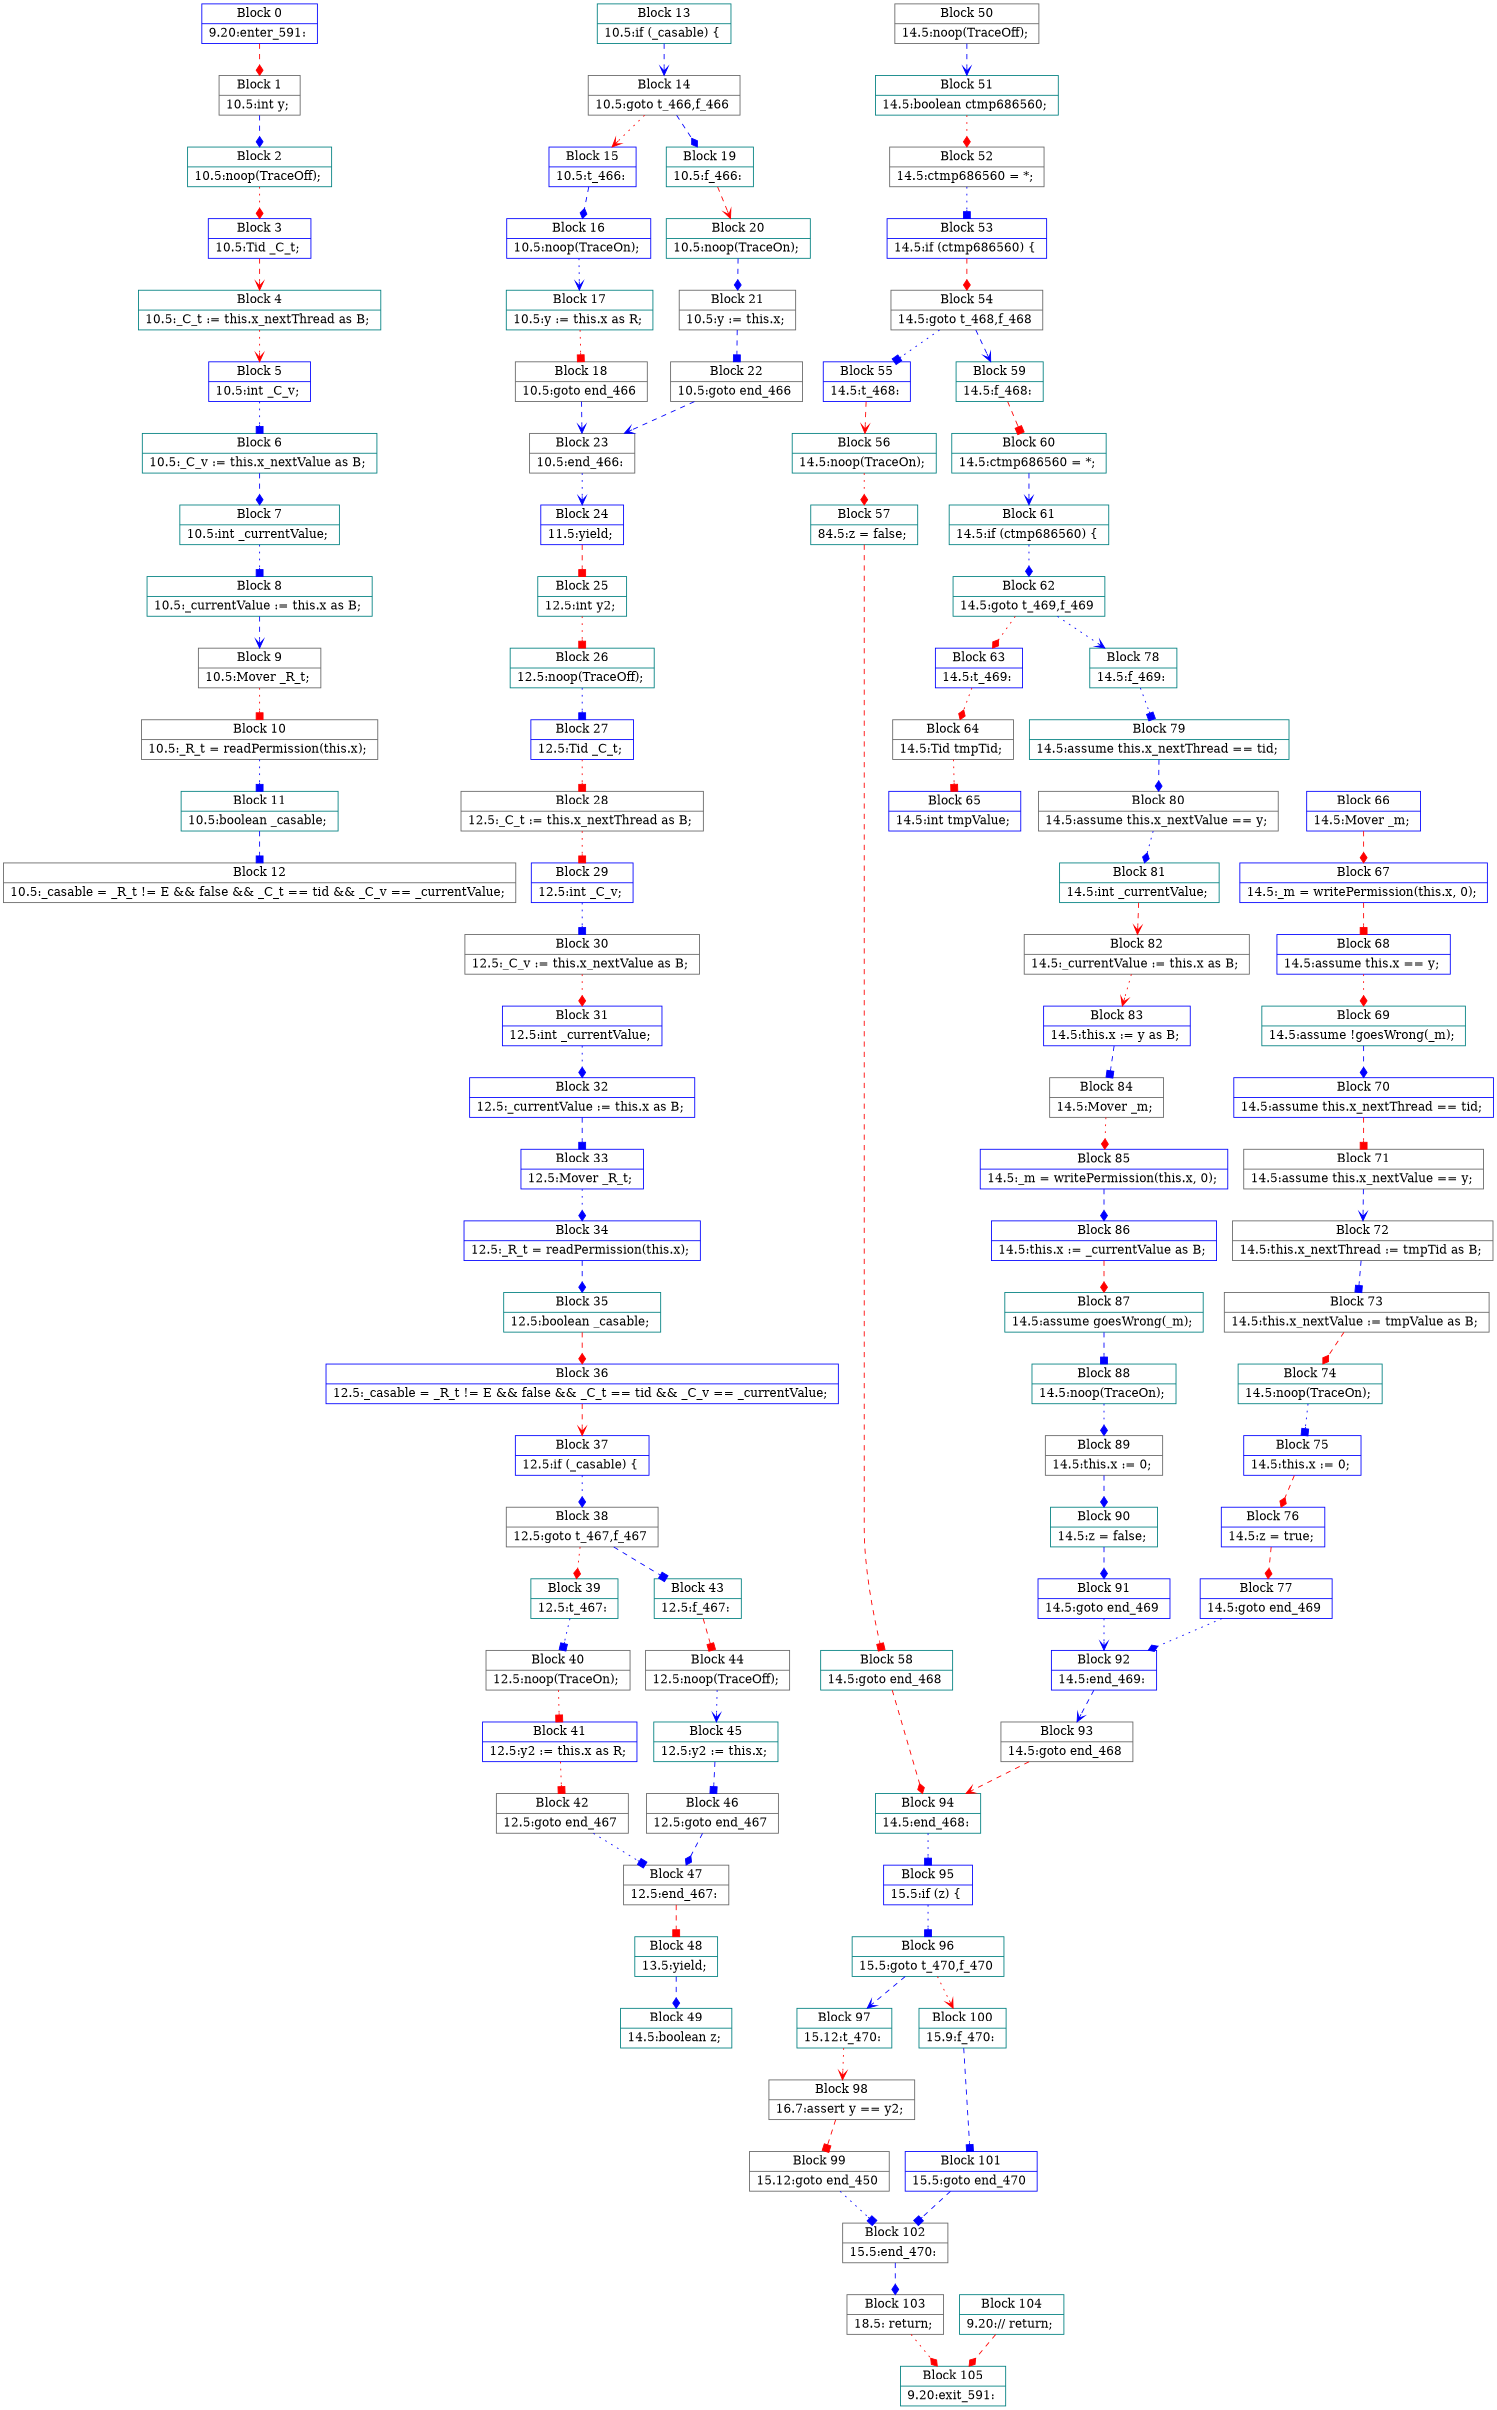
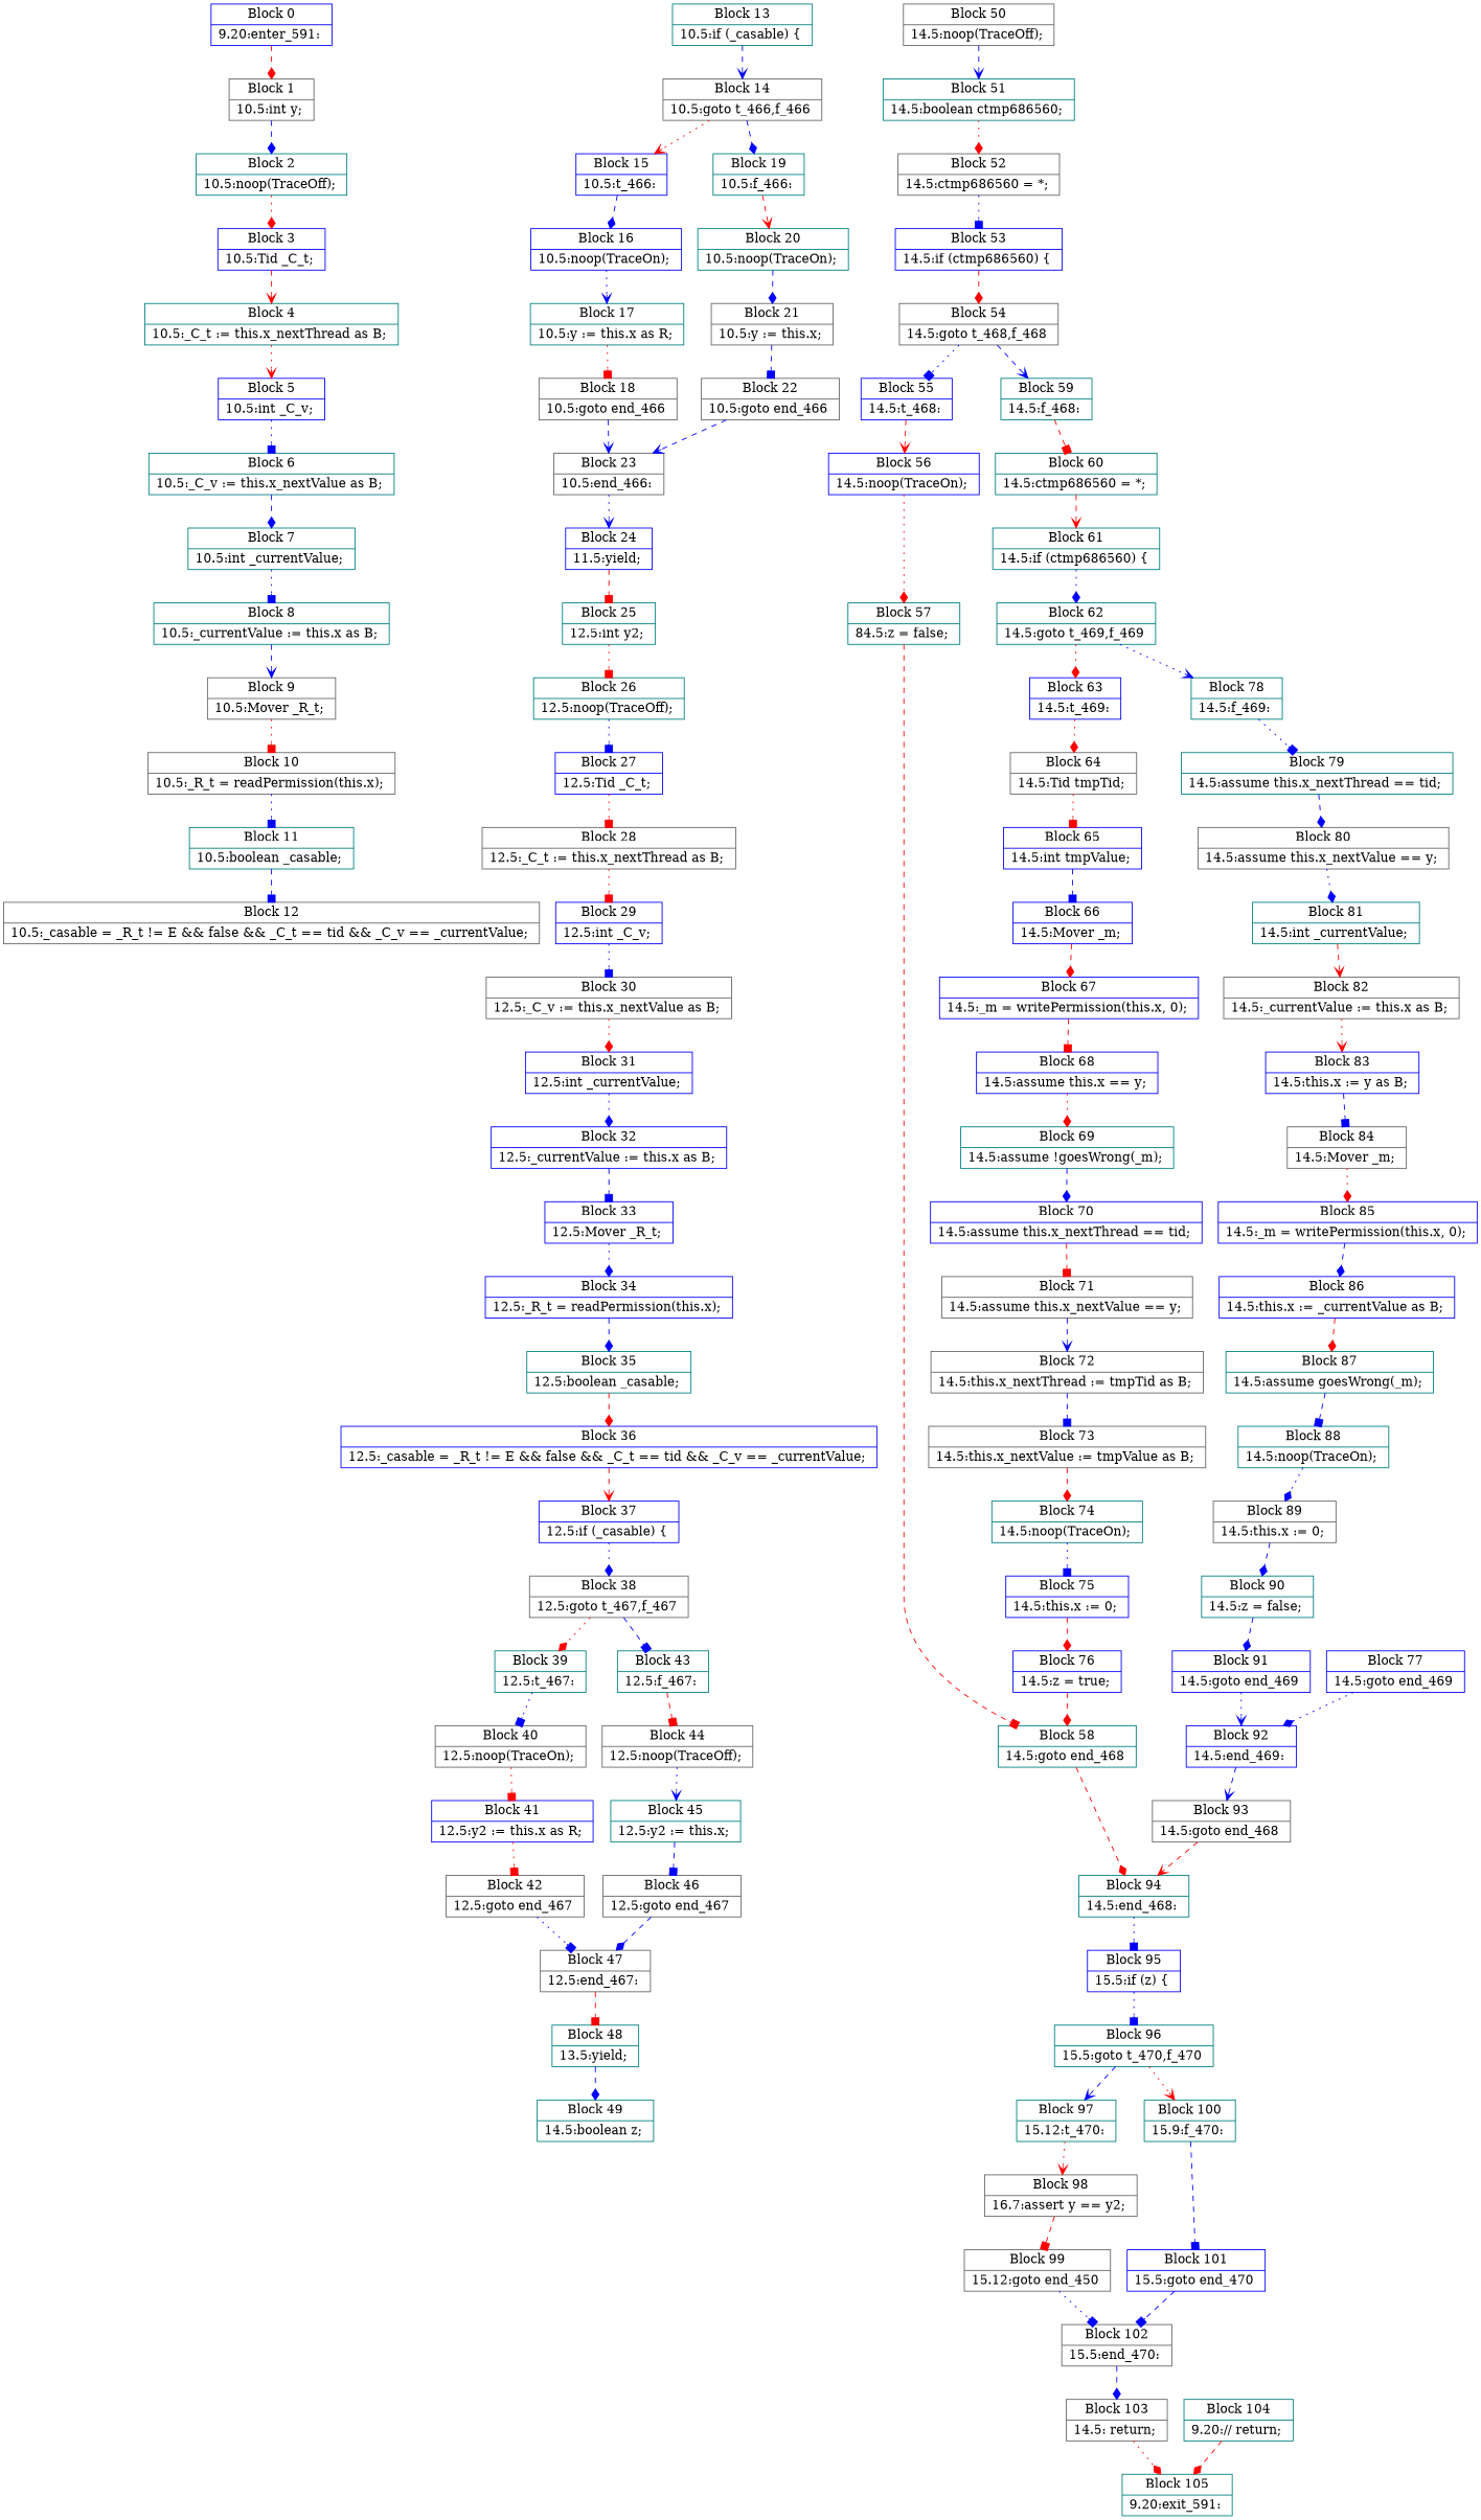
  digraph {
    node [color=teal shape=record]
    edge [arrowhead=diamond color=blue style=dashed]
    n1 [color=blue label="{Block 0|9.20:enter_591: \n}"]
    n2 [color=gray40 label="{Block 1|10.5:int y; \n}"]
    n3 [label="{Block 2|10.5:noop(TraceOff); \n}"]
    n4 [color=blue label="{Block 3|10.5:Tid _C_t; \n}"]
    n5 [label="{Block 4|10.5:_C_t := this.x_nextThread  as B; \n}"]
    n6 [color=blue label="{Block 5|10.5:int _C_v; \n}"]
    n7 [label="{Block 6|10.5:_C_v := this.x_nextValue  as B; \n}"]
    n8 [label="{Block 7|10.5:int _currentValue; \n}"]
    n9 [label="{Block 8|10.5:_currentValue := this.x  as B; \n}"]
    n10 [color=gray40 label="{Block 9|10.5:Mover _R_t; \n}"]
    n11 [color=gray40 label="{Block 10|10.5:_R_t = readPermission(this.x); \n}"]
    n12 [label="{Block 11|10.5:boolean _casable; \n}"]
    n13 [color=gray40 label="{Block 12|10.5:_casable = _R_t != E && false && _C_t == tid && _C_v == _currentValue; \n}"]
    n14 [label="{Block 13|10.5:if (_casable) \{ \n}"]
    n15 [color=gray40 label="{Block 14|10.5:goto t_466,f_466 \n}"]
    n16 [color=blue label="{Block 15|10.5:t_466: \n}"]
    n17 [label="{Block 19|10.5:f_466: \n}"]
    n18 [color=blue label="{Block 16|10.5:noop(TraceOn); \n}"]
    n19 [label="{Block 20|10.5:noop(TraceOn); \n}"]
    n20 [label="{Block 17|10.5:y := this.x  as R; \n}"]
    n21 [color=gray40 label="{Block 18|10.5:goto end_466 \n}"]
    n22 [color=gray40 label="{Block 23|10.5:end_466: \n}"]
    n23 [color=blue label="{Block 24|11.5:yield; \n}"]
    n24 [color=gray40 label="{Block 21|10.5:y := this.x; \n}"]
    n25 [color=gray40 label="{Block 22|10.5:goto end_466 \n}"]
    n26 [label="{Block 25|12.5:int y2; \n}"]
    n27 [label="{Block 26|12.5:noop(TraceOff); \n}"]
    n28 [color=blue label="{Block 27|12.5:Tid _C_t; \n}"]
    n29 [color=gray40 label="{Block 28|12.5:_C_t := this.x_nextThread  as B; \n}"]
    n30 [color=blue label="{Block 29|12.5:int _C_v; \n}"]
    n31 [color=gray40 label="{Block 30|12.5:_C_v := this.x_nextValue  as B; \n}"]
    n32 [color=blue label="{Block 31|12.5:int _currentValue; \n}"]
    n33 [color=blue label="{Block 32|12.5:_currentValue := this.x  as B; \n}"]
    n34 [color=blue label="{Block 33|12.5:Mover _R_t; \n}"]
    n35 [color=blue label="{Block 34|12.5:_R_t = readPermission(this.x); \n}"]
    n36 [label="{Block 35|12.5:boolean _casable; \n}"]
    n37 [color=blue label="{Block 36|12.5:_casable = _R_t != E && false && _C_t == tid && _C_v == _currentValue; \n}"]
    n38 [color=blue label="{Block 37|12.5:if (_casable) \{ \n}"]
    n39 [color=gray40 label="{Block 38|12.5:goto t_467,f_467 \n}"]
    n40 [label="{Block 39|12.5:t_467: \n}"]
    n41 [label="{Block 43|12.5:f_467: \n}"]
    n42 [color=gray40 label="{Block 40|12.5:noop(TraceOn); \n}"]
    n43 [color=gray40 label="{Block 44|12.5:noop(TraceOff); \n}"]
    n44 [color=blue label="{Block 41|12.5:y2 := this.x  as R; \n}"]
    n45 [color=gray40 label="{Block 42|12.5:goto end_467 \n}"]
    n46 [color=gray40 label="{Block 47|12.5:end_467: \n}"]
    n47 [label="{Block 48|13.5:yield; \n}"]
    n48 [label="{Block 45|12.5:y2 := this.x; \n}"]
    n49 [color=gray40 label="{Block 46|12.5:goto end_467 \n}"]
    n50 [label="{Block 49|14.5:boolean z; \n}"]
    n51 [color=gray40 label="{Block 50|14.5:noop(TraceOff); \n}"]
    n52 [label="{Block 51|14.5:boolean ctmp686560; \n}"]
    n53 [color=gray40 label="{Block 52|14.5:ctmp686560 = *; \n}"]
    n54 [color=blue label="{Block 53|14.5:if (ctmp686560) \{ \n}"]
    n55 [color=gray40 label="{Block 54|14.5:goto t_468,f_468 \n}"]
    n56 [color=blue label="{Block 55|14.5:t_468: \n}"]
    n57 [label="{Block 59|14.5:f_468: \n}"]
-   n58 [label="{Block 56|14.5:noop(TraceOn); \n}"]
+   n58 [color=blue label="{Block 56|14.5:noop(TraceOn); \n}"]
    n59 [label="{Block 60|14.5:ctmp686560 = *; \n}"]
    n60 [label="{Block 57|84.5:z = false; \n}"]
    n61 [label="{Block 58|14.5:goto end_468 \n}"]
    n62 [label="{Block 94|14.5:end_468: \n}"]
    n63 [color=blue label="{Block 95|15.5:if (z) \{ \n}"]
    n64 [label="{Block 61|14.5:if (ctmp686560) \{ \n}"]
    n65 [label="{Block 62|14.5:goto t_469,f_469 \n}"]
    n66 [color=blue label="{Block 63|14.5:t_469: \n}"]
    n67 [label="{Block 78|14.5:f_469: \n}"]
    n68 [color=gray40 label="{Block 64|14.5:Tid tmpTid; \n}"]
    n69 [label="{Block 79|14.5:assume this.x_nextThread == tid; \n}"]
    n70 [color=blue label="{Block 65|14.5:int tmpValue; \n}"]
    n71 [color=blue label="{Block 66|14.5:Mover _m; \n}"]
    n72 [color=blue label="{Block 67|14.5:_m = writePermission(this.x, 0); \n}"]
    n73 [color=blue label="{Block 68|14.5:assume this.x == y; \n}"]
    n74 [label="{Block 69|14.5:assume !goesWrong(_m); \n}"]
    n75 [color=blue label="{Block 70|14.5:assume this.x_nextThread == tid; \n}"]
    n76 [color=gray40 label="{Block 71|14.5:assume this.x_nextValue == y; \n}"]
    n77 [color=gray40 label="{Block 72|14.5:this.x_nextThread := tmpTid as B; \n}"]
    n78 [color=gray40 label="{Block 73|14.5:this.x_nextValue := tmpValue as B; \n}"]
    n79 [label="{Block 74|14.5:noop(TraceOn); \n}"]
    n80 [color=blue label="{Block 75|14.5:this.x := 0; \n}"]
    n81 [color=blue label="{Block 76|14.5:z = true; \n}"]
    n82 [color=blue label="{Block 77|14.5:goto end_469 \n}"]
    n83 [color=blue label="{Block 92|14.5:end_469: \n}"]
    n84 [color=gray40 label="{Block 93|14.5:goto end_468 \n}"]
    n85 [color=gray40 label="{Block 80|14.5:assume this.x_nextValue == y; \n}"]
    n86 [label="{Block 81|14.5:int _currentValue; \n}"]
    n87 [color=gray40 label="{Block 82|14.5:_currentValue := this.x  as B; \n}"]
    n88 [color=blue label="{Block 83|14.5:this.x := y as B; \n}"]
    n89 [color=gray40 label="{Block 84|14.5:Mover _m; \n}"]
    n90 [color=blue label="{Block 85|14.5:_m = writePermission(this.x, 0); \n}"]
    n91 [color=blue label="{Block 86|14.5:this.x := _currentValue as B; \n}"]
    n92 [label="{Block 87|14.5:assume goesWrong(_m); \n}"]
    n93 [label="{Block 88|14.5:noop(TraceOn); \n}"]
    n94 [color=gray40 label="{Block 89|14.5:this.x := 0; \n}"]
    n95 [label="{Block 90|14.5:z = false; \n}"]
    n96 [color=blue label="{Block 91|14.5:goto end_469 \n}"]
    n97 [label="{Block 96|15.5:goto t_470,f_470 \n}"]
    n98 [label="{Block 97|15.12:t_470: \n}"]
    n99 [label="{Block 100|15.9:f_470: \n}"]
    n100 [color=gray40 label="{Block 98|16.7:assert y == y2; \n}"]
    n101 [color=blue label="{Block 101|15.5:goto end_470 \n}"]
    n102 [color=gray40 label="{Block 99|15.12:goto end_450 \n}"]
    n103 [color=gray40 label="{Block 102|15.5:end_470: \n}"]
-   n104 [color=gray40 label="{Block 103|18.5: return; \n}"]
+   n104 [color=gray40 label="{Block 103|14.5: return; \n}"]
    n105 [label="{Block 105|9.20:exit_591: \n}"]
    n106 [label="{Block 104|9.20:// return; \n}"]
    n1 -> n2 [color=red]
    n2 -> n3
    n3 -> n4 [color=red style=dotted]
    n4 -> n5 [arrowhead=vee color=red]
    n5 -> n6 [arrowhead=vee color=red style=dotted]
    n6 -> n7 [arrowhead=box style=dotted]
    n7 -> n8
    n8 -> n9 [arrowhead=box style=dotted]
    n9 -> n10 [arrowhead=vee]
    n10 -> n11 [arrowhead=box color=red style=dotted]
    n11 -> n12 [arrowhead=box style=dotted]
    n12 -> n13 [arrowhead=box]
    n14 -> n15 [arrowhead=vee]
    n15 -> n16 [arrowhead=vee color=red style=dotted]
    n15 -> n17
    n16 -> n18
    n17 -> n19 [arrowhead=vee color=red]
    n18 -> n20 [arrowhead=vee style=dotted]
    n19 -> n24
    n20 -> n21 [arrowhead=box color=red style=dotted]
    n21 -> n22 [arrowhead=vee]
    n22 -> n23 [arrowhead=vee style=dotted]
    n23 -> n26 [arrowhead=box color=red]
    n24 -> n25 [arrowhead=box]
    n25 -> n22 [arrowhead=vee]
    n26 -> n27 [arrowhead=box color=red style=dotted]
    n27 -> n28 [arrowhead=box style=dotted]
    n28 -> n29 [arrowhead=box color=red style=dotted]
    n29 -> n30 [arrowhead=box color=red style=dotted]
    n30 -> n31 [arrowhead=box style=dotted]
    n31 -> n32 [color=red style=dotted]
    n32 -> n33 [style=dotted]
    n33 -> n34 [arrowhead=box]
    n34 -> n35 [style=dotted]
    n35 -> n36
    n36 -> n37 [color=red]
    n37 -> n38 [arrowhead=vee color=red]
    n38 -> n39 [style=dotted]
    n39 -> n40 [color=red style=dotted]
    n39 -> n41 [arrowhead=box]
    n40 -> n42 [arrowhead=box style=dotted]
    n41 -> n43 [arrowhead=box color=red]
    n42 -> n44 [arrowhead=box color=red style=dotted]
    n43 -> n48 [arrowhead=vee style=dotted]
    n44 -> n45 [arrowhead=box color=red style=dotted]
    n45 -> n46 [arrowhead=box style=dotted]
    n46 -> n47 [arrowhead=box color=red]
    n47 -> n50
    n48 -> n49 [arrowhead=box]
    n49 -> n46
    n51 -> n52 [arrowhead=vee]
    n52 -> n53 [color=red style=dotted]
    n53 -> n54 [arrowhead=box style=dotted]
    n54 -> n55 [color=red]
    n55 -> n56 [arrowhead=box style=dotted]
    n55 -> n57 [arrowhead=vee]
    n56 -> n58 [arrowhead=vee color=red]
    n57 -> n59 [arrowhead=box color=red]
    n58 -> n60 [color=red style=dotted]
-   n59 -> n64 [arrowhead=vee]
+   n59 -> n64 [arrowhead=vee color=red]
    n60 -> n61 [arrowhead=box color=red]
    n61 -> n62 [color=red]
    n62 -> n63 [arrowhead=box style=dotted]
    n63 -> n97 [arrowhead=box style=dotted]
    n64 -> n65 [style=dotted]
    n65 -> n66 [color=red style=dotted]
    n65 -> n67 [arrowhead=vee style=dotted]
    n66 -> n68 [color=red style=dotted]
    n67 -> n69 [arrowhead=box style=dotted]
    n68 -> n70 [arrowhead=box color=red style=dotted]
    n69 -> n85
+   n70 -> n71 [arrowhead=box]
    n71 -> n72 [color=red]
    n72 -> n73 [arrowhead=box color=red]
    n73 -> n74 [color=red style=dotted]
    n74 -> n75
    n75 -> n76 [arrowhead=box color=red]
    n76 -> n77 [arrowhead=vee]
    n77 -> n78 [arrowhead=box]
    n78 -> n79 [color=red]
    n79 -> n80 [arrowhead=box style=dotted]
    n80 -> n81 [color=red]
-   n81 -> n82 [color=red]
+   n81 -> n61 [color=red]
    n82 -> n83 [style=dotted]
    n83 -> n84 [arrowhead=vee]
    n84 -> n62 [arrowhead=vee color=red]
    n85 -> n86 [style=dotted]
    n86 -> n87 [arrowhead=vee color=red]
    n87 -> n88 [arrowhead=vee color=red style=dotted]
    n88 -> n89 [arrowhead=box]
    n89 -> n90 [color=red style=dotted]
    n90 -> n91
    n91 -> n92 [color=red]
    n92 -> n93 [arrowhead=box]
    n93 -> n94 [style=dotted]
    n94 -> n95
    n95 -> n96
    n96 -> n83 [arrowhead=vee style=dotted]
    n97 -> n98 [arrowhead=vee]
    n97 -> n99 [arrowhead=vee color=red style=dotted]
    n98 -> n100 [arrowhead=vee color=red style=dotted]
    n99 -> n101 [arrowhead=box]
    n100 -> n102 [arrowhead=box color=red]
    n101 -> n103 [arrowhead=box]
    n102 -> n103 [arrowhead=box style=dotted]
    n103 -> n104
    n104 -> n105 [color=red style=dotted]
    n106 -> n105 [color=red]
  }
